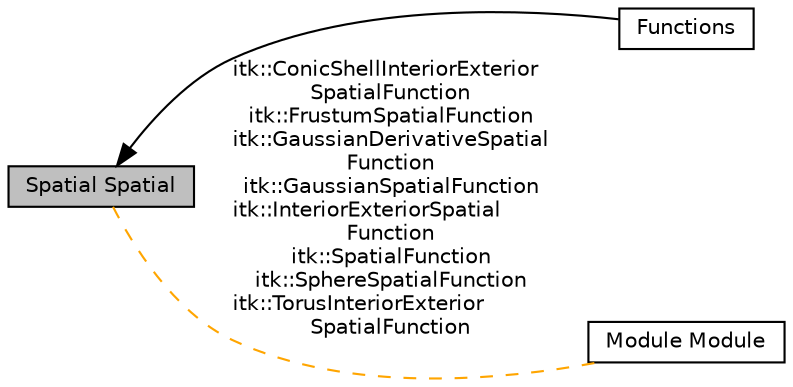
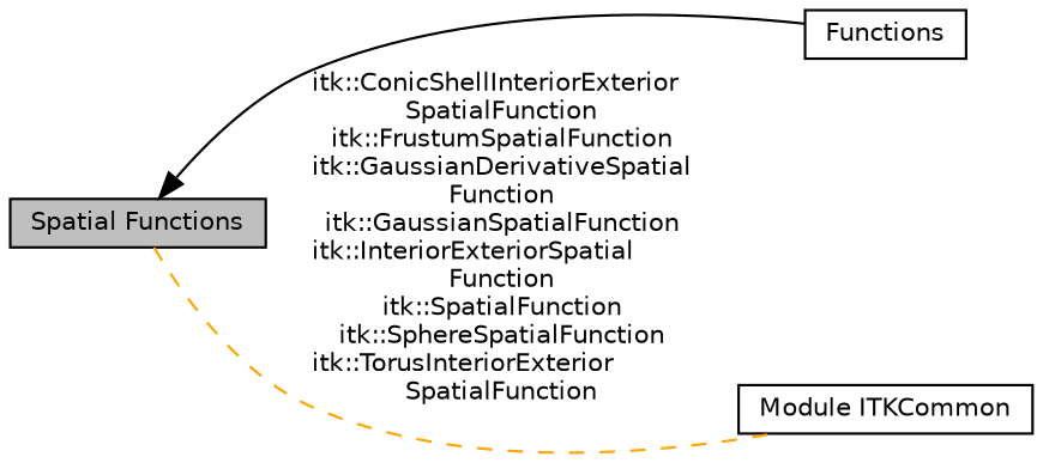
  digraph {
    rankdir=LR
    node [color=black fillcolor=white fontname=Helvetica fontsize=10 shape=box style=filled]
    edge [fontname=Helvetica fontsize=10 labelfontname=Helvetica labelfontsize=10 shape=plaintext]
    n1 [height=0.2 label=Functions width=0.4]
-   n2 [fillcolor=grey75 fontcolor=black height=0.2 label="Spatial Spatial" width=0.4]
-   n3 [height=0.2 label="Module Module" width=0.4]
+   n2 [fillcolor=grey75 fontcolor=black height=0.2 label="Spatial Functions" width=0.4]
+   n3 [height=0.2 label="Module ITKCommon" width=0.4]
    n2 -> n1 [dir=back style=solid]
    n2 -> n3 [color=orange dir=none label="itk::ConicShellInteriorExterior\lSpatialFunction\nitk::FrustumSpatialFunction\nitk::GaussianDerivativeSpatial\lFunction\nitk::GaussianSpatialFunction\nitk::InteriorExteriorSpatial\lFunction\nitk::SpatialFunction\nitk::SphereSpatialFunction\nitk::TorusInteriorExterior\lSpatialFunction" style=dashed]
  }
